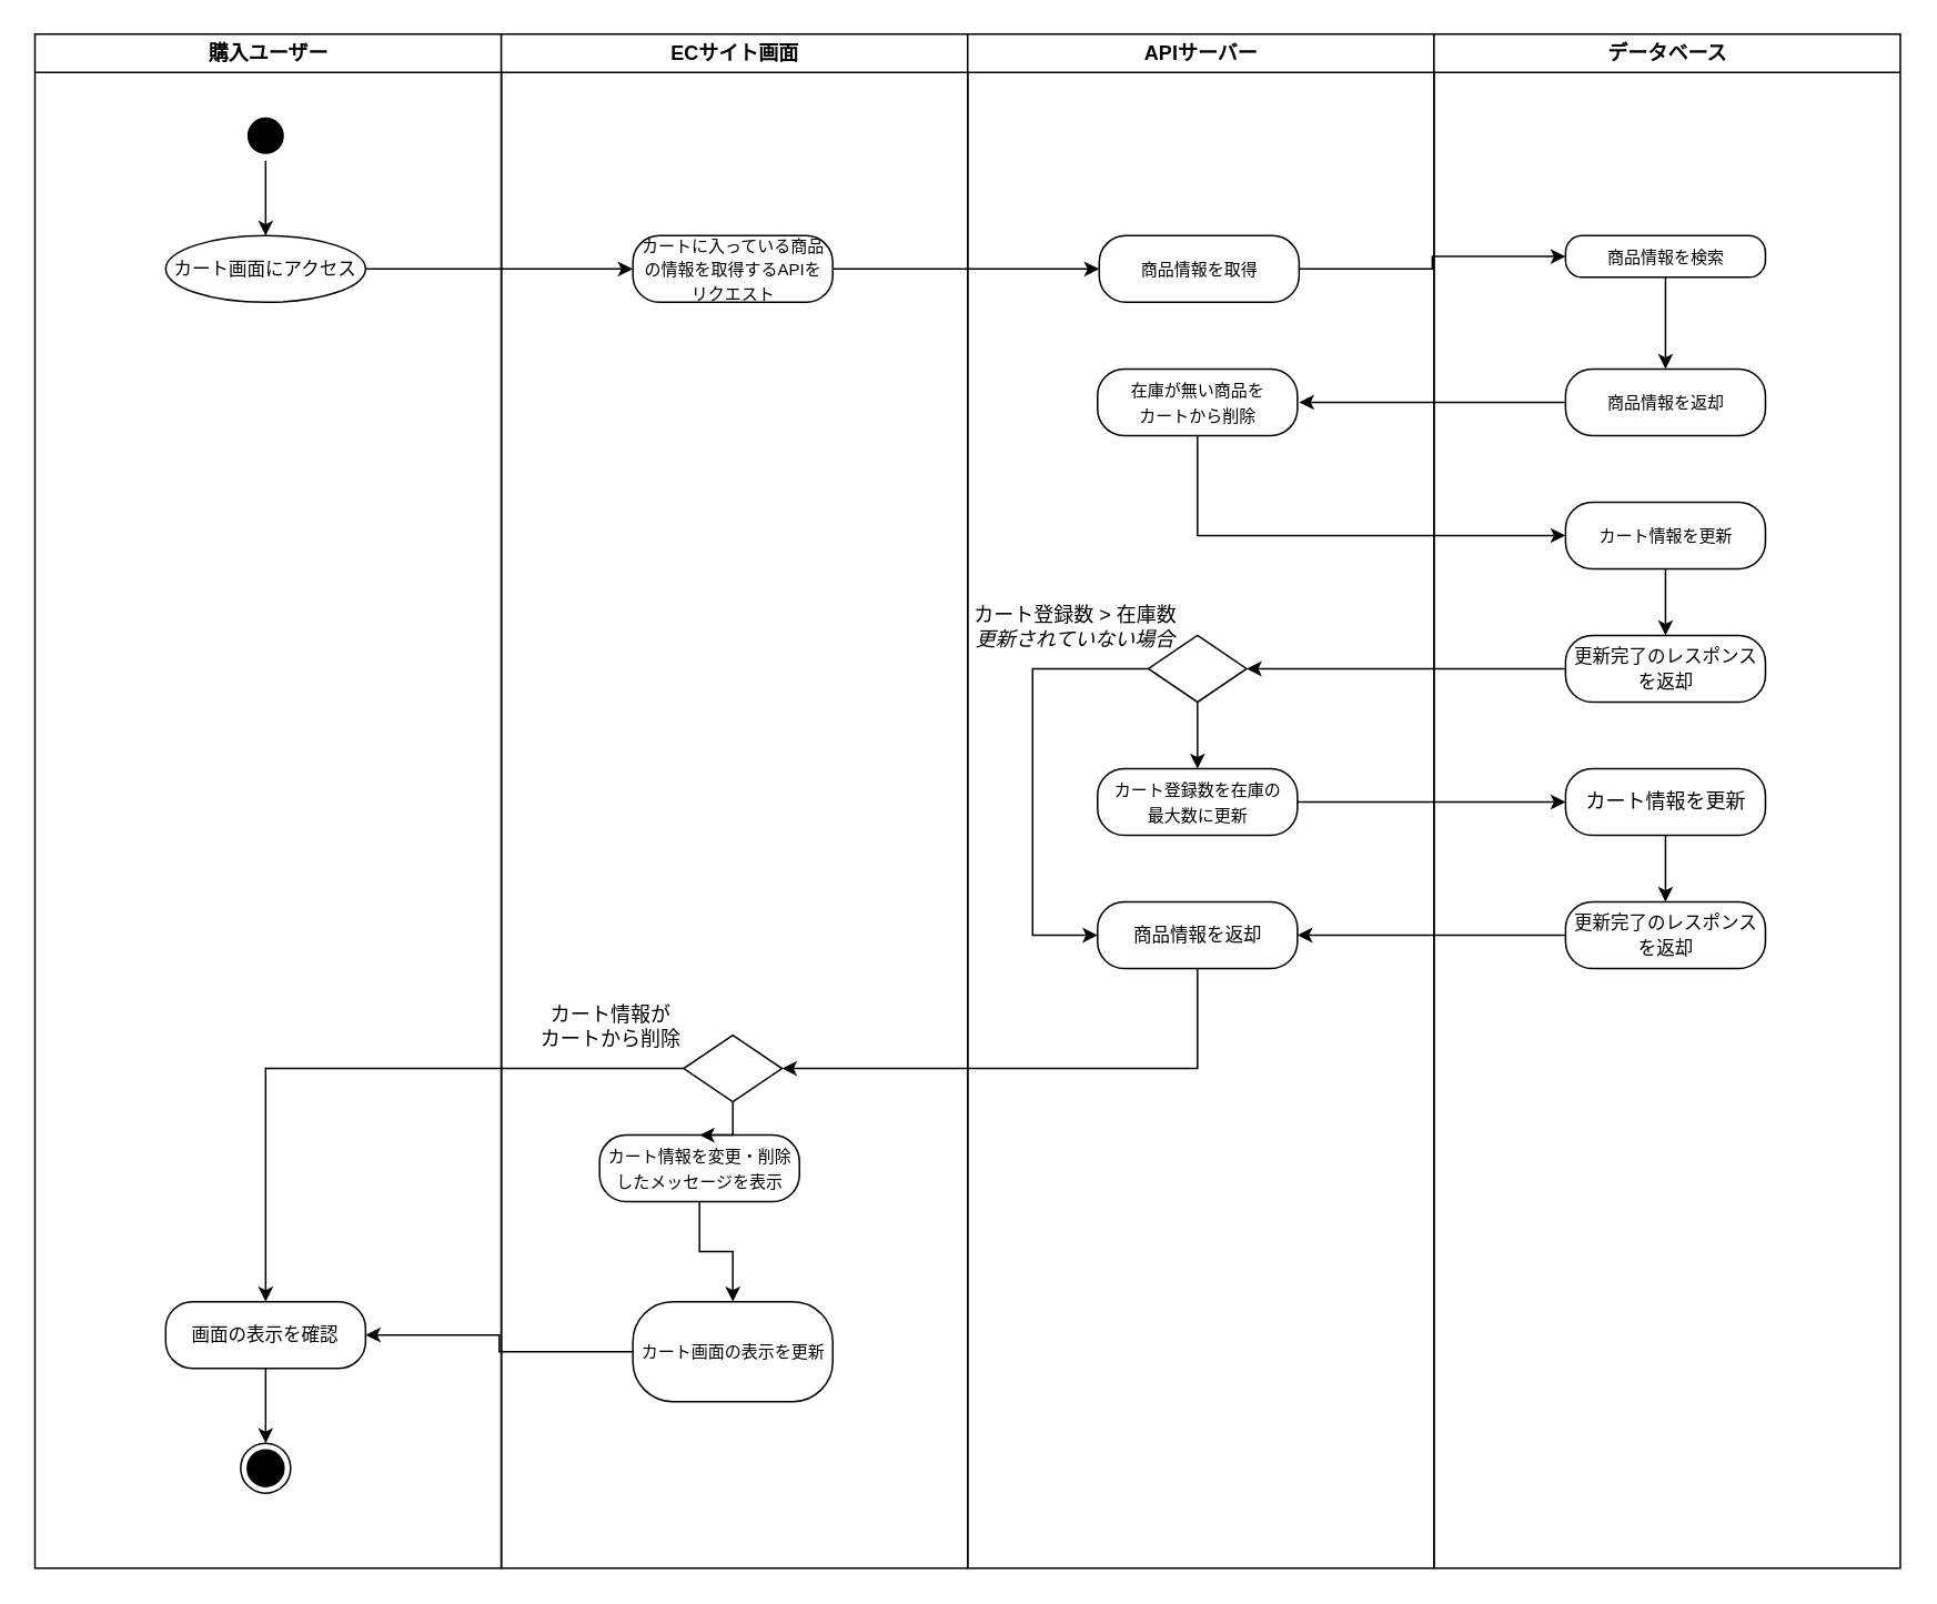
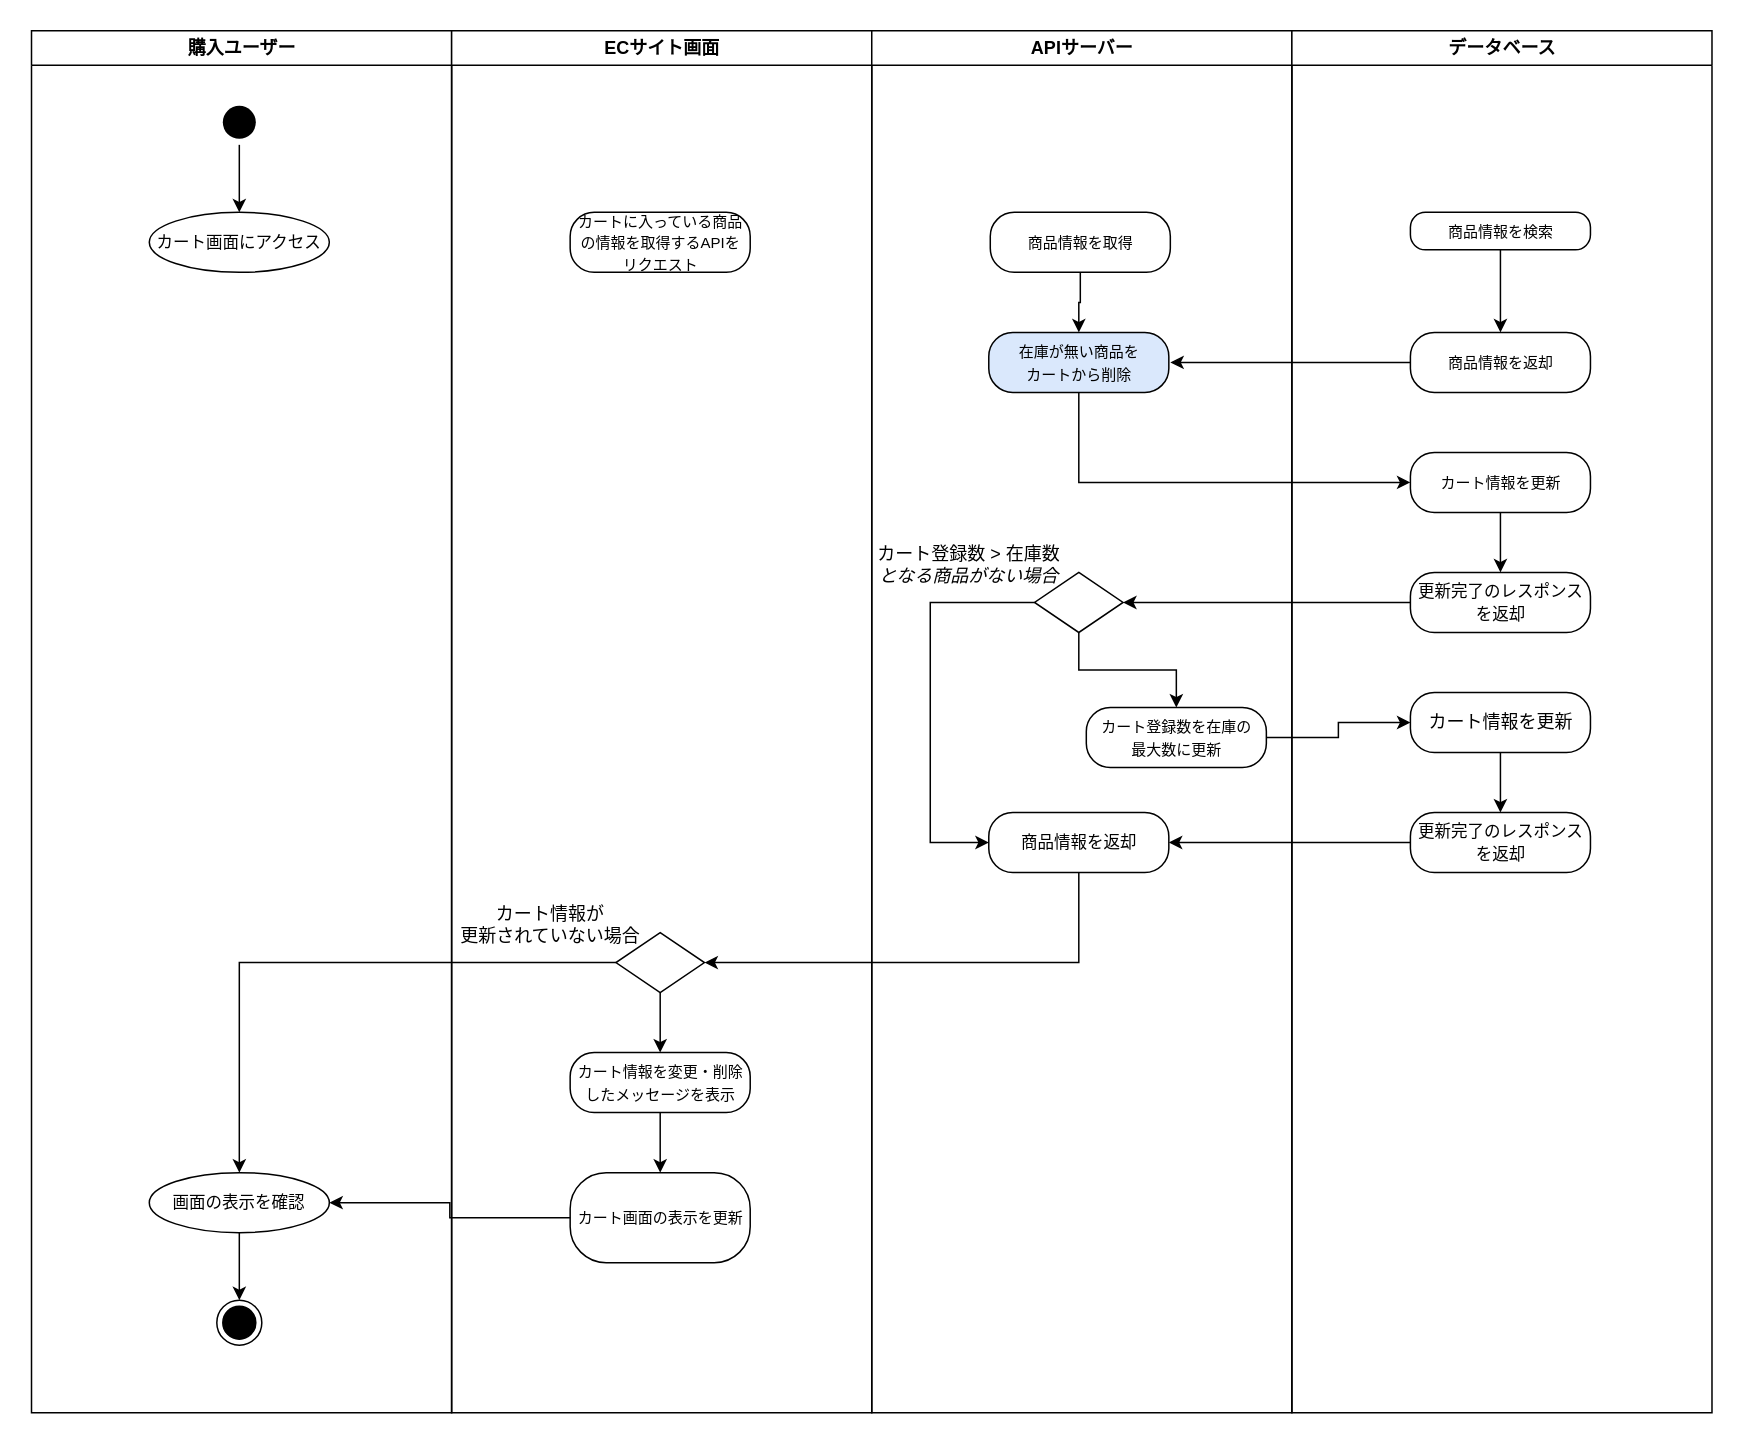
  <mxCell id="0" />
  <mxCell id="1" parent="0" />
  <mxCell id="2" value="購入ユーザー" style="swimlane;whiteSpace=wrap;startSize=23;" vertex="1" parent="1"><mxGeometry x="20.5" y="20" width="280" height="921" as="geometry" /></mxCell>
  <mxCell id="3" style="edgeStyle=orthogonalEdgeStyle;rounded=0;orthogonalLoop=1;jettySize=auto;html=1;entryX=0.5;entryY=0;entryDx=0;entryDy=0;" edge="1" parent="2" source="4" target="5"><mxGeometry relative="1" as="geometry" /></mxCell>
  <mxCell id="4" value="" style="ellipse;shape=startState;fillColor=#000000;strokeColor=none;" vertex="1" parent="2"><mxGeometry x="123.5" y="46" width="30" height="30" as="geometry" /></mxCell>
  <mxCell id="5" value="&lt;span style=&quot;font-size: 11px;&quot;&gt;カート画面にアクセス&lt;/span&gt;" style="ellipse;whiteSpace=wrap;html=1;arcSize=40;" vertex="1" parent="2"><mxGeometry x="78.5" y="121" width="120" height="40" as="geometry" /></mxCell>
  <mxCell id="6" style="edgeStyle=orthogonalEdgeStyle;rounded=0;orthogonalLoop=1;jettySize=auto;html=1;entryX=0.5;entryY=0;entryDx=0;entryDy=0;" edge="1" parent="2" source="7" target="8"><mxGeometry relative="1" as="geometry" /></mxCell>
- <mxCell id="7" value="&lt;span style=&quot;font-size: 11px;&quot;&gt;画面の表示を確認&lt;/span&gt;" style="rounded=1;whiteSpace=wrap;html=1;arcSize=40;" vertex="1" parent="2"><mxGeometry x="78.5" y="761" width="120" height="40" as="geometry" /></mxCell>
+ <mxCell id="7" value="&lt;span style=&quot;font-size: 11px;&quot;&gt;画面の表示を確認&lt;/span&gt;" style="ellipse;whiteSpace=wrap;html=1;arcSize=40;" vertex="1" parent="2"><mxGeometry x="78.5" y="761" width="120" height="40" as="geometry" /></mxCell>
  <mxCell id="8" value="" style="ellipse;html=1;shape=endState;fillColor=#000000;strokeColor=default;" vertex="1" parent="2"><mxGeometry x="123.5" y="846" width="30" height="30" as="geometry" /></mxCell>
  <mxCell id="9" value="ECサイト画面" style="swimlane;whiteSpace=wrap;startSize=23;" vertex="1" parent="1"><mxGeometry x="300.5" y="20" width="280" height="921" as="geometry" /></mxCell>
  <mxCell id="10" value="&lt;font style=&quot;font-size: 10px;&quot;&gt;カートに入っている商品の情報を取得するAPIを&lt;/font&gt;&lt;div&gt;&lt;font style=&quot;font-size: 10px;&quot;&gt;リクエスト&lt;/font&gt;&lt;/div&gt;" style="rounded=1;whiteSpace=wrap;html=1;arcSize=40;" vertex="1" parent="9"><mxGeometry x="79" y="121" width="120" height="40" as="geometry" /></mxCell>
  <mxCell id="11" style="edgeStyle=orthogonalEdgeStyle;rounded=0;orthogonalLoop=1;jettySize=auto;html=1;entryX=0.5;entryY=0;entryDx=0;entryDy=0;" edge="1" parent="9" source="12" target="13"><mxGeometry relative="1" as="geometry" /></mxCell>
- <mxCell id="12" value="&lt;span style=&quot;font-size: 10px;&quot;&gt;カート情報を変更・削除した&lt;/span&gt;&lt;span style=&quot;font-size: 10px; background-color: initial;&quot;&gt;メッセージを表示&lt;/span&gt;" style="rounded=1;whiteSpace=wrap;html=1;arcSize=40;" vertex="1" parent="9"><mxGeometry x="59" y="661" width="120" height="40" as="geometry" /></mxCell>
+ <mxCell id="12" value="&lt;span style=&quot;font-size: 10px;&quot;&gt;カート情報を変更・削除した&lt;/span&gt;&lt;span style=&quot;font-size: 10px; background-color: initial;&quot;&gt;メッセージを表示&lt;/span&gt;" style="rounded=1;whiteSpace=wrap;html=1;arcSize=40;" vertex="1" parent="9"><mxGeometry x="79" y="681" width="120" height="40" as="geometry" /></mxCell>
  <mxCell id="13" value="&lt;span style=&quot;font-size: 10px;&quot;&gt;カート画面の表示を更新&lt;/span&gt;" style="rounded=1;whiteSpace=wrap;html=1;arcSize=40;" vertex="1" parent="9"><mxGeometry x="79" y="761" width="120" height="60" as="geometry" /></mxCell>
  <mxCell id="14" style="edgeStyle=orthogonalEdgeStyle;rounded=0;orthogonalLoop=1;jettySize=auto;html=1;entryX=0.5;entryY=0;entryDx=0;entryDy=0;" edge="1" parent="9" source="15" target="12"><mxGeometry relative="1" as="geometry" /></mxCell>
  <mxCell id="15" value="" style="rhombus;whiteSpace=wrap;html=1;" vertex="1" parent="9"><mxGeometry x="109.5" y="601" width="59" height="40" as="geometry" /></mxCell>
- <mxCell id="16" value="カート情報が&lt;div&gt;カートから削除&lt;/div&gt;" style="text;html=1;align=center;verticalAlign=middle;whiteSpace=wrap;rounded=0;" vertex="1" parent="9"><mxGeometry y="581" width="130.5" height="30" as="geometry" /></mxCell>
+ <mxCell id="16" value="カート情報が&lt;div&gt;更新されていない場合&lt;/div&gt;" style="text;html=1;align=center;verticalAlign=middle;whiteSpace=wrap;rounded=0;" vertex="1" parent="9"><mxGeometry y="581" width="130.5" height="30" as="geometry" /></mxCell>
  <mxCell id="17" value="APIサーバー" style="swimlane;whiteSpace=wrap;startSize=23;" vertex="1" parent="1"><mxGeometry x="580.5" y="20" width="280" height="921" as="geometry" /></mxCell>
  <mxCell id="18" value="&lt;span style=&quot;font-size: 10px;&quot;&gt;商品情報を取得&lt;/span&gt;" style="rounded=1;whiteSpace=wrap;html=1;arcSize=40;" vertex="1" parent="17"><mxGeometry x="79" y="121" width="120" height="40" as="geometry" /></mxCell>
- <mxCell id="19" value="&lt;span style=&quot;font-size: 10px;&quot;&gt;在庫が無い商品を&lt;/span&gt;&lt;div&gt;&lt;span style=&quot;font-size: 10px;&quot;&gt;カートから削除&lt;/span&gt;&lt;/div&gt;" style="rounded=1;whiteSpace=wrap;html=1;arcSize=40;" vertex="1" parent="17"><mxGeometry x="78" y="201" width="120" height="40" as="geometry" /></mxCell>
+ <mxCell id="19" value="&lt;span style=&quot;font-size: 10px;&quot;&gt;在庫が無い商品を&lt;/span&gt;&lt;div&gt;&lt;span style=&quot;font-size: 10px;&quot;&gt;カートから削除&lt;/span&gt;&lt;/div&gt;" style="rounded=1;whiteSpace=wrap;html=1;arcSize=40;fillColor=#dae8fc;" vertex="1" parent="17"><mxGeometry x="78" y="201" width="120" height="40" as="geometry" /></mxCell>
  <mxCell id="20" style="edgeStyle=orthogonalEdgeStyle;rounded=0;orthogonalLoop=1;jettySize=auto;html=1;entryX=0.5;entryY=0;entryDx=0;entryDy=0;" edge="1" parent="17" source="22" target="23"><mxGeometry relative="1" as="geometry" /></mxCell>
  <mxCell id="21" style="edgeStyle=orthogonalEdgeStyle;rounded=0;orthogonalLoop=1;jettySize=auto;html=1;entryX=0;entryY=0.5;entryDx=0;entryDy=0;" edge="1" parent="17" source="22" target="24"><mxGeometry relative="1" as="geometry"><Array as="points"><mxPoint x="39" y="381" /><mxPoint x="39" y="541" /></Array></mxGeometry></mxCell>
  <mxCell id="22" value="" style="rhombus;whiteSpace=wrap;html=1;" vertex="1" parent="17"><mxGeometry x="108.5" y="361" width="59" height="40" as="geometry" /></mxCell>
- <mxCell id="23" value="&lt;span style=&quot;font-size: 10px;&quot;&gt;カート登録数を在庫の&lt;/span&gt;&lt;div&gt;&lt;span style=&quot;font-size: 10px;&quot;&gt;最大数に更新&lt;/span&gt;&lt;/div&gt;" style="rounded=1;whiteSpace=wrap;html=1;arcSize=40;" vertex="1" parent="17"><mxGeometry x="78" y="441" width="120" height="40" as="geometry" /></mxCell>
+ <mxCell id="23" value="&lt;span style=&quot;font-size: 10px;&quot;&gt;カート登録数を在庫の&lt;/span&gt;&lt;div&gt;&lt;span style=&quot;font-size: 10px;&quot;&gt;最大数に更新&lt;/span&gt;&lt;/div&gt;" style="rounded=1;whiteSpace=wrap;html=1;arcSize=40;" vertex="1" parent="17"><mxGeometry x="143" y="451" width="120" height="40" as="geometry" /></mxCell>
  <mxCell id="24" value="&lt;span style=&quot;font-size: 11px;&quot;&gt;商品情報を返却&lt;/span&gt;" style="rounded=1;whiteSpace=wrap;html=1;arcSize=40;" vertex="1" parent="17"><mxGeometry x="78" y="521" width="120" height="40" as="geometry" /></mxCell>
- <mxCell id="25" value="カート登録数&amp;nbsp;&lt;span style=&quot;background-color: initial;&quot;&gt;&amp;gt; 在庫数&lt;/span&gt;&lt;div&gt;&lt;span style=&quot;background-color: initial;&quot;&gt;&lt;i&gt;更新されていない場合&lt;/i&gt;&lt;/span&gt;&lt;/div&gt;" style="text;html=1;align=center;verticalAlign=middle;whiteSpace=wrap;rounded=0;" vertex="1" parent="17"><mxGeometry y="341" width="128.5" height="30" as="geometry" /></mxCell>
+ <mxCell id="25" value="カート登録数&amp;nbsp;&lt;span style=&quot;background-color: initial;&quot;&gt;&amp;gt; 在庫数&lt;/span&gt;&lt;div&gt;&lt;span style=&quot;background-color: initial;&quot;&gt;&lt;i&gt;となる商品がない場合&lt;/i&gt;&lt;/span&gt;&lt;/div&gt;" style="text;html=1;align=center;verticalAlign=middle;whiteSpace=wrap;rounded=0;" vertex="1" parent="17"><mxGeometry y="341" width="128.5" height="30" as="geometry" /></mxCell>
  <mxCell id="26" value="データベース" style="swimlane;whiteSpace=wrap;startSize=23;" vertex="1" parent="1"><mxGeometry x="860.5" y="20" width="280" height="921" as="geometry" /></mxCell>
  <mxCell id="27" style="edgeStyle=orthogonalEdgeStyle;rounded=0;orthogonalLoop=1;jettySize=auto;html=1;entryX=0.5;entryY=0;entryDx=0;entryDy=0;" edge="1" parent="26" source="28" target="29"><mxGeometry relative="1" as="geometry" /></mxCell>
  <mxCell id="28" value="&lt;span style=&quot;font-size: 10px;&quot;&gt;商品情報を検索&lt;/span&gt;" style="rounded=1;whiteSpace=wrap;html=1;arcSize=40;" vertex="1" parent="26"><mxGeometry x="79" y="121" width="120" height="25" as="geometry" /></mxCell>
  <mxCell id="29" value="&lt;span style=&quot;font-size: 10px;&quot;&gt;商品情報を返却&lt;/span&gt;" style="rounded=1;whiteSpace=wrap;html=1;arcSize=40;" vertex="1" parent="26"><mxGeometry x="79" y="201" width="120" height="40" as="geometry" /></mxCell>
  <mxCell id="30" style="edgeStyle=orthogonalEdgeStyle;rounded=0;orthogonalLoop=1;jettySize=auto;html=1;entryX=0.5;entryY=0;entryDx=0;entryDy=0;" edge="1" parent="26" source="31" target="32"><mxGeometry relative="1" as="geometry" /></mxCell>
  <mxCell id="31" value="&lt;span style=&quot;font-size: 10px;&quot;&gt;カート情報を更新&lt;/span&gt;" style="rounded=1;whiteSpace=wrap;html=1;arcSize=40;" vertex="1" parent="26"><mxGeometry x="79" y="281" width="120" height="40" as="geometry" /></mxCell>
  <mxCell id="32" value="&lt;span style=&quot;font-size: 11px;&quot;&gt;更新完了のレスポンス&lt;/span&gt;&lt;div&gt;&lt;span style=&quot;font-size: 11px;&quot;&gt;を返却&lt;/span&gt;&lt;/div&gt;" style="rounded=1;whiteSpace=wrap;html=1;arcSize=40;" vertex="1" parent="26"><mxGeometry x="79" y="361" width="120" height="40" as="geometry" /></mxCell>
  <mxCell id="33" style="edgeStyle=orthogonalEdgeStyle;rounded=0;orthogonalLoop=1;jettySize=auto;html=1;entryX=0.5;entryY=0;entryDx=0;entryDy=0;" edge="1" parent="26" source="34" target="35"><mxGeometry relative="1" as="geometry" /></mxCell>
  <mxCell id="34" value="&lt;font style=&quot;font-size: 12px;&quot;&gt;カート情報を更新&lt;/font&gt;" style="rounded=1;whiteSpace=wrap;html=1;arcSize=40;" vertex="1" parent="26"><mxGeometry x="79" y="441" width="120" height="40" as="geometry" /></mxCell>
  <mxCell id="35" value="&lt;span style=&quot;font-size: 11px;&quot;&gt;更新完了のレスポンス&lt;/span&gt;&lt;div&gt;&lt;span style=&quot;font-size: 11px;&quot;&gt;を返却&lt;/span&gt;&lt;/div&gt;" style="rounded=1;whiteSpace=wrap;html=1;arcSize=40;" vertex="1" parent="26"><mxGeometry x="79" y="521" width="120" height="40" as="geometry" /></mxCell>
- <mxCell id="36" style="edgeStyle=orthogonalEdgeStyle;rounded=0;orthogonalLoop=1;jettySize=auto;html=1;entryX=0;entryY=0.5;entryDx=0;entryDy=0;" edge="1" parent="1" source="5" target="10"><mxGeometry relative="1" as="geometry" /></mxCell>
- <mxCell id="37" style="edgeStyle=orthogonalEdgeStyle;rounded=0;orthogonalLoop=1;jettySize=auto;html=1;entryX=0;entryY=0.5;entryDx=0;entryDy=0;" edge="1" parent="1" source="10" target="18"><mxGeometry relative="1" as="geometry" /></mxCell>
- <mxCell id="38" style="edgeStyle=orthogonalEdgeStyle;rounded=0;orthogonalLoop=1;jettySize=auto;html=1;entryX=0;entryY=0.5;entryDx=0;entryDy=0;" edge="1" parent="1" source="18" target="28"><mxGeometry relative="1" as="geometry" /></mxCell>
+ <mxCell id="38" style="edgeStyle=orthogonalEdgeStyle;rounded=0;orthogonalLoop=1;jettySize=auto;html=1;" edge="1" parent="1" source="18" target="19"><mxGeometry relative="1" as="geometry" /></mxCell>
  <mxCell id="39" style="edgeStyle=orthogonalEdgeStyle;rounded=0;orthogonalLoop=1;jettySize=auto;html=1;entryX=1;entryY=0.5;entryDx=0;entryDy=0;" edge="1" parent="1" source="29"><mxGeometry relative="1" as="geometry"><mxPoint x="779.5" y="241" as="targetPoint" /></mxGeometry></mxCell>
  <mxCell id="40" style="edgeStyle=orthogonalEdgeStyle;rounded=0;orthogonalLoop=1;jettySize=auto;html=1;entryX=0;entryY=0.5;entryDx=0;entryDy=0;" edge="1" parent="1" source="19" target="31"><mxGeometry relative="1" as="geometry"><Array as="points"><mxPoint x="719" y="321" /></Array></mxGeometry></mxCell>
  <mxCell id="41" style="edgeStyle=orthogonalEdgeStyle;rounded=0;orthogonalLoop=1;jettySize=auto;html=1;entryX=1;entryY=0.5;entryDx=0;entryDy=0;" edge="1" parent="1" source="32" target="22"><mxGeometry relative="1" as="geometry" /></mxCell>
  <mxCell id="42" style="edgeStyle=orthogonalEdgeStyle;rounded=0;orthogonalLoop=1;jettySize=auto;html=1;entryX=0;entryY=0.5;entryDx=0;entryDy=0;" edge="1" parent="1" source="23" target="34"><mxGeometry relative="1" as="geometry" /></mxCell>
  <mxCell id="43" style="edgeStyle=orthogonalEdgeStyle;rounded=0;orthogonalLoop=1;jettySize=auto;html=1;entryX=1;entryY=0.5;entryDx=0;entryDy=0;" edge="1" parent="1" source="35" target="24"><mxGeometry relative="1" as="geometry" /></mxCell>
  <mxCell id="44" style="edgeStyle=orthogonalEdgeStyle;rounded=0;orthogonalLoop=1;jettySize=auto;html=1;entryX=1;entryY=0.5;entryDx=0;entryDy=0;" edge="1" parent="1" source="13" target="7"><mxGeometry relative="1" as="geometry" /></mxCell>
  <mxCell id="45" style="edgeStyle=orthogonalEdgeStyle;rounded=0;orthogonalLoop=1;jettySize=auto;html=1;entryX=0.5;entryY=0;entryDx=0;entryDy=0;" edge="1" parent="1" source="15" target="7"><mxGeometry relative="1" as="geometry" /></mxCell>
  <mxCell id="46" style="edgeStyle=orthogonalEdgeStyle;rounded=0;orthogonalLoop=1;jettySize=auto;html=1;entryX=1;entryY=0.5;entryDx=0;entryDy=0;" edge="1" parent="1" source="24" target="15"><mxGeometry relative="1" as="geometry"><Array as="points"><mxPoint x="719" y="641" /></Array></mxGeometry></mxCell>
